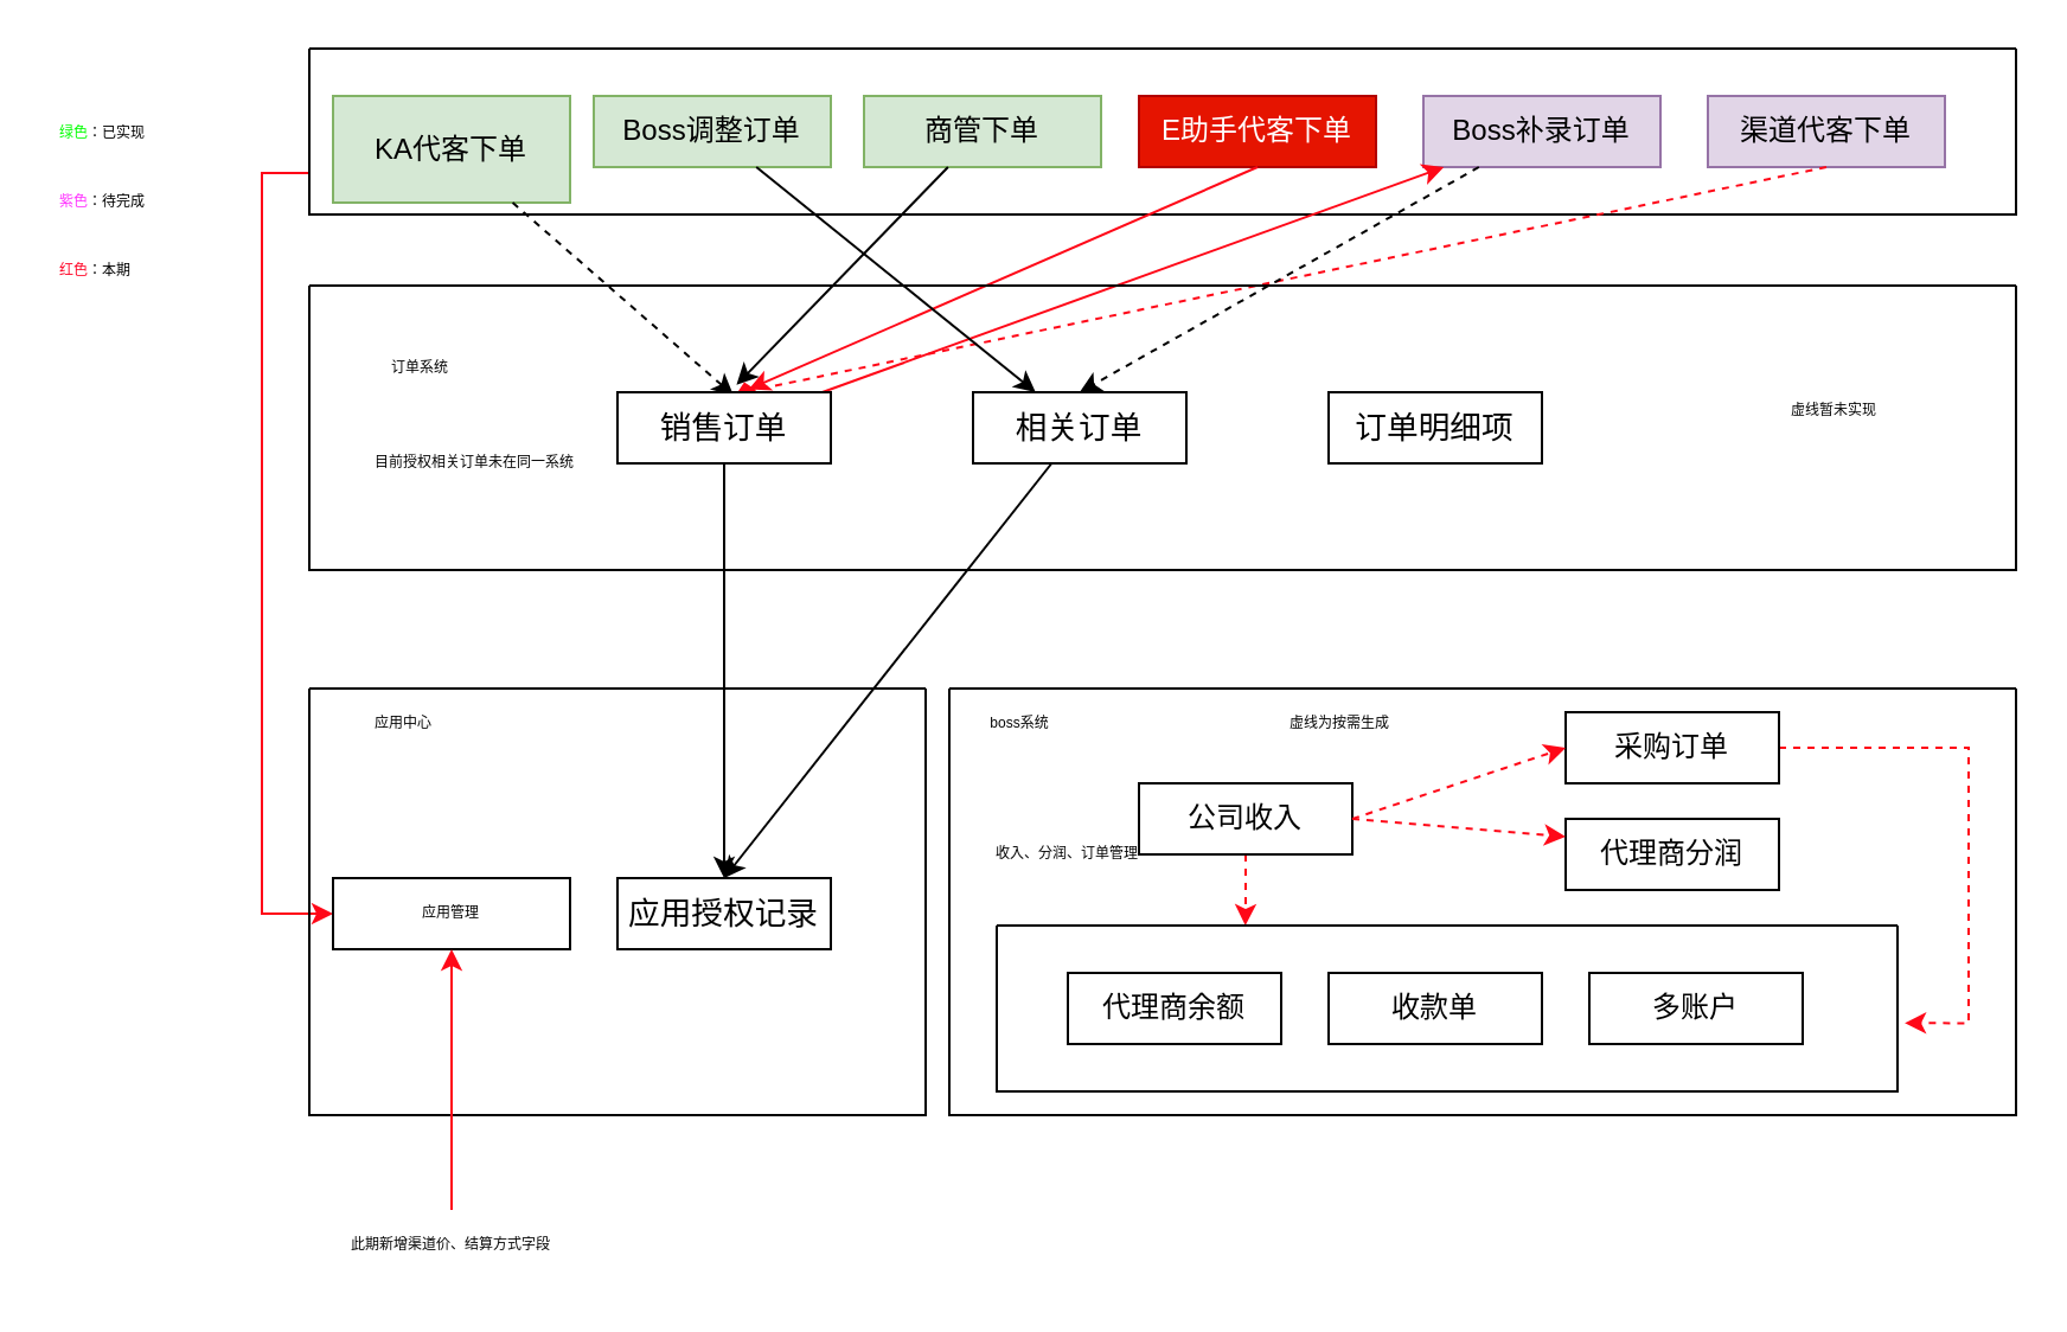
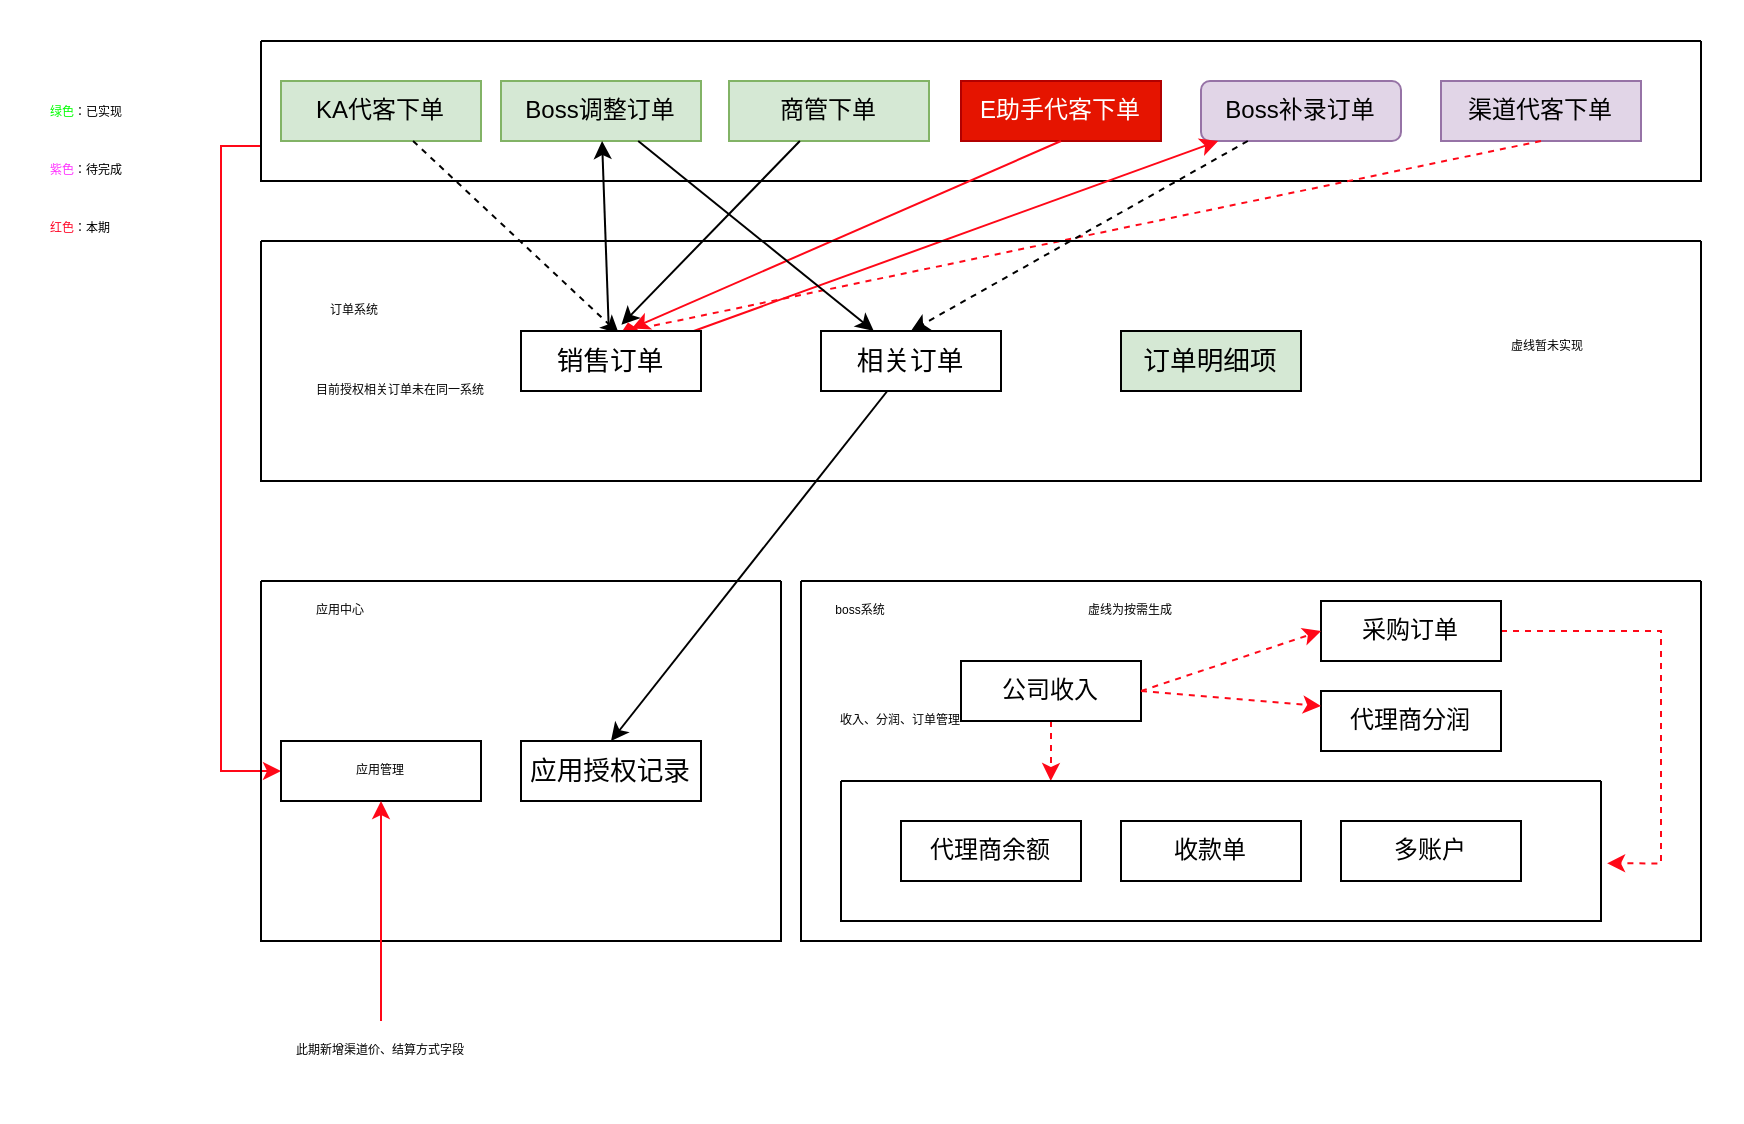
  <mxCell id="0" />
  <mxCell id="1" parent="0" />
  <mxCell id="2" style="edgeStyle=orthogonalEdgeStyle;rounded=0;sketch=0;orthogonalLoop=1;jettySize=auto;html=1;exitX=0;exitY=0.75;exitDx=0;exitDy=0;entryX=0;entryY=0.5;entryDx=0;entryDy=0;shadow=0;strokeColor=#FF0818;fontSize=6;fontColor=#050505;" edge="1" parent="1" source="3" target="30"><mxGeometry x="0.036" y="-30" relative="1" as="geometry"><mxPoint as="offset" /></mxGeometry></mxCell>
  <mxCell id="3" value="" style="swimlane;startSize=0;" vertex="1" parent="1"><mxGeometry x="130" y="20" width="720" height="70" as="geometry" /></mxCell>
- <mxCell id="4" value="KA代客下单" style="rounded=0;whiteSpace=wrap;html=1;fillColor=#d5e8d4;strokeColor=#82b366;" vertex="1" parent="3"><mxGeometry x="10" y="20" width="100" height="45" as="geometry" /></mxCell>
+ <mxCell id="4" value="KA代客下单" style="rounded=0;whiteSpace=wrap;html=1;fillColor=#d5e8d4;strokeColor=#82b366;" vertex="1" parent="3"><mxGeometry x="10" y="20" width="100" height="30" as="geometry" /></mxCell>
  <mxCell id="5" value="商管下单" style="rounded=0;whiteSpace=wrap;html=1;fillColor=#d5e8d4;strokeColor=#82b366;" vertex="1" parent="3"><mxGeometry x="234" y="20" width="100" height="30" as="geometry" /></mxCell>
- <mxCell id="6" value="Boss补录订单" style="rounded=0;whiteSpace=wrap;html=1;fillColor=#e1d5e7;strokeColor=#9673a6;" vertex="1" parent="3"><mxGeometry x="470" y="20" width="100" height="30" as="geometry" /></mxCell>
+ <mxCell id="6" value="Boss补录订单" style="whiteSpace=wrap;html=1;fillColor=#e1d5e7;strokeColor=#9673a6;rounded=1;" vertex="1" parent="3"><mxGeometry x="470" y="20" width="100" height="30" as="geometry" /></mxCell>
  <mxCell id="7" value="Boss调整订单" style="rounded=0;whiteSpace=wrap;html=1;fillColor=#d5e8d4;strokeColor=#82b366;" vertex="1" parent="3"><mxGeometry x="120" y="20" width="100" height="30" as="geometry" /></mxCell>
  <mxCell id="8" value="渠道代客下单" style="rounded=0;whiteSpace=wrap;html=1;fillColor=#e1d5e7;strokeColor=#9673a6;" vertex="1" parent="3"><mxGeometry x="590" y="20" width="100" height="30" as="geometry" /></mxCell>
  <mxCell id="9" value="E助手代客下单" style="rounded=0;whiteSpace=wrap;html=1;fillColor=#e51400;strokeColor=#B20000;fontColor=#ffffff;" vertex="1" parent="3"><mxGeometry x="350" y="20" width="100" height="30" as="geometry" /></mxCell>
  <mxCell id="10" value="&lt;h1&gt;&lt;span style=&quot;font-size: 6px; font-weight: 400;&quot;&gt;&lt;font color=&quot;#00ff00&quot;&gt;绿色&lt;/font&gt;：已实现&lt;br&gt;&lt;font color=&quot;#ff33ff&quot;&gt;紫色&lt;/font&gt;：待完成&lt;br&gt;&lt;font color=&quot;#ff0829&quot;&gt;红色&lt;/font&gt;：本期&lt;/span&gt;&lt;/h1&gt;" style="text;html=1;strokeColor=none;fillColor=none;spacing=5;spacingTop=-20;whiteSpace=wrap;overflow=hidden;rounded=0;" vertex="1" parent="1"><mxGeometry x="20" y="30" width="100" height="90" as="geometry" /></mxCell>
- <mxCell id="11" style="edgeStyle=none;rounded=0;sketch=0;orthogonalLoop=1;jettySize=auto;html=1;exitX=0.5;exitY=1;exitDx=0;exitDy=0;entryX=0.5;entryY=0;entryDx=0;entryDy=0;shadow=0;fontSize=6;fontColor=#FF0829;" edge="1" parent="1" source="24" target="28"><mxGeometry relative="1" as="geometry" /></mxCell>
+ <mxCell id="11" style="edgeStyle=none;rounded=0;sketch=0;orthogonalLoop=1;jettySize=auto;html=1;exitX=0.5;exitY=1;exitDx=0;exitDy=0;shadow=0;fontSize=6;fontColor=#FF0829;" edge="1" parent="1" source="24" target="7"><mxGeometry relative="1" as="geometry" /></mxCell>
  <mxCell id="12" style="edgeStyle=none;rounded=0;sketch=0;orthogonalLoop=1;jettySize=auto;html=1;shadow=0;fontSize=6;fontColor=#FF0829;strokeColor=#FF0818;" edge="1" parent="1" source="24" target="6"><mxGeometry relative="1" as="geometry" /></mxCell>
  <mxCell id="13" style="rounded=0;orthogonalLoop=1;jettySize=auto;html=1;entryX=0.544;entryY=0.044;entryDx=0;entryDy=0;entryPerimeter=0;fontSize=6;fontColor=#FF0829;dashed=1;" edge="1" parent="1" source="4" target="24"><mxGeometry relative="1" as="geometry" /></mxCell>
  <mxCell id="14" style="edgeStyle=none;rounded=0;orthogonalLoop=1;jettySize=auto;html=1;entryX=0.558;entryY=-0.104;entryDx=0;entryDy=0;entryPerimeter=0;fontSize=6;fontColor=#FF0829;" edge="1" parent="1" source="5" target="24"><mxGeometry relative="1" as="geometry" /></mxCell>
  <mxCell id="15" style="edgeStyle=none;rounded=0;orthogonalLoop=1;jettySize=auto;html=1;entryX=0.558;entryY=0.022;entryDx=0;entryDy=0;entryPerimeter=0;fontSize=6;fontColor=#FF0829;exitX=0.5;exitY=1;exitDx=0;exitDy=0;dashed=1;strokeColor=#FF0818;endArrow=diamond;" edge="1" parent="1" source="8" target="24"><mxGeometry relative="1" as="geometry" /></mxCell>
  <mxCell id="16" style="edgeStyle=none;rounded=0;orthogonalLoop=1;jettySize=auto;html=1;entryX=0.615;entryY=-0.041;entryDx=0;entryDy=0;entryPerimeter=0;fontSize=6;fontColor=#FF0829;exitX=0.5;exitY=1;exitDx=0;exitDy=0;strokeColor=#FF0818;" edge="1" parent="1" source="9" target="24"><mxGeometry relative="1" as="geometry" /></mxCell>
  <mxCell id="17" style="edgeStyle=none;rounded=0;sketch=0;orthogonalLoop=1;jettySize=auto;html=1;entryX=0.5;entryY=0;entryDx=0;entryDy=0;shadow=0;fontSize=6;fontColor=#FF0829;" edge="1" parent="1" source="25" target="28"><mxGeometry relative="1" as="geometry" /></mxCell>
  <mxCell id="18" style="edgeStyle=none;rounded=0;sketch=0;orthogonalLoop=1;jettySize=auto;html=1;shadow=0;fontSize=6;fontColor=#FF0829;" edge="1" parent="1" source="7" target="25"><mxGeometry relative="1" as="geometry" /></mxCell>
  <mxCell id="19" style="edgeStyle=none;rounded=0;sketch=0;orthogonalLoop=1;jettySize=auto;html=1;shadow=0;fontSize=6;fontColor=#FF0829;entryX=0.5;entryY=0;entryDx=0;entryDy=0;dashed=1;" edge="1" parent="1" source="6" target="25"><mxGeometry relative="1" as="geometry"><mxPoint x="330" y="250" as="targetPoint" /></mxGeometry></mxCell>
  <mxCell id="20" value="" style="swimlane;startSize=0;fontSize=6;fontColor=#FF0829;" vertex="1" parent="1"><mxGeometry x="130" y="120" width="720" height="120" as="geometry" /></mxCell>
  <mxCell id="21" value="&lt;font color=&quot;#050505&quot;&gt;订单系统&lt;/font&gt;" style="text;html=1;strokeColor=none;fillColor=none;align=center;verticalAlign=middle;whiteSpace=wrap;rounded=0;fontSize=6;fontColor=#FF0829;" vertex="1" parent="20"><mxGeometry x="17" y="20" width="60" height="30" as="geometry" /></mxCell>
  <mxCell id="22" value="目前授权相关订单未在同一系统" style="text;html=1;strokeColor=none;fillColor=none;align=center;verticalAlign=middle;whiteSpace=wrap;rounded=0;fontSize=6;fontColor=#050505;" vertex="1" parent="20"><mxGeometry x="20" y="60" width="100" height="30" as="geometry" /></mxCell>
  <mxCell id="23" value="虚线暂未实现" style="text;html=1;strokeColor=none;fillColor=none;align=center;verticalAlign=middle;whiteSpace=wrap;rounded=0;fontSize=6;fontColor=#050505;" vertex="1" parent="20"><mxGeometry x="597" y="45" width="93" height="15" as="geometry" /></mxCell>
  <mxCell id="24" value="&lt;span style=&quot;font-size: 13.333px;&quot;&gt;销售订单&lt;/span&gt;" style="rounded=0;whiteSpace=wrap;html=1;" vertex="1" parent="20"><mxGeometry x="130" y="45" width="90" height="30" as="geometry" /></mxCell>
  <mxCell id="25" value="&lt;span style=&quot;font-size: 13.333px;&quot;&gt;相关订单&lt;/span&gt;" style="rounded=0;whiteSpace=wrap;html=1;" vertex="1" parent="20"><mxGeometry x="280" y="45" width="90" height="30" as="geometry" /></mxCell>
- <mxCell id="26" value="&lt;span style=&quot;font-size: 13.333px;&quot;&gt;订单明细项&lt;/span&gt;" style="rounded=0;whiteSpace=wrap;html=1;" vertex="1" parent="20"><mxGeometry x="430" y="45" width="90" height="30" as="geometry" /></mxCell>
+ <mxCell id="26" value="&lt;span style=&quot;font-size: 13.333px;&quot;&gt;订单明细项&lt;/span&gt;" style="rounded=0;whiteSpace=wrap;html=1;fillColor=#d5e8d4;" vertex="1" parent="20"><mxGeometry x="430" y="45" width="90" height="30" as="geometry" /></mxCell>
  <mxCell id="27" value="" style="swimlane;startSize=0;fontSize=6;fontColor=#050505;" vertex="1" parent="1"><mxGeometry x="130" y="290" width="260" height="180" as="geometry" /></mxCell>
  <mxCell id="28" value="&lt;span style=&quot;font-size: 13.333px;&quot;&gt;应用授权记录&lt;/span&gt;" style="rounded=0;whiteSpace=wrap;html=1;" vertex="1" parent="27"><mxGeometry x="130" y="80" width="90" height="30" as="geometry" /></mxCell>
  <mxCell id="29" value="应用中心" style="text;html=1;strokeColor=none;fillColor=none;align=center;verticalAlign=middle;whiteSpace=wrap;rounded=0;fontSize=6;fontColor=#050505;" vertex="1" parent="27"><mxGeometry x="10" width="60" height="30" as="geometry" /></mxCell>
  <mxCell id="30" value="应用管理" style="rounded=0;whiteSpace=wrap;html=1;fontSize=6;fontColor=#050505;" vertex="1" parent="27"><mxGeometry x="10" y="80" width="100" height="30" as="geometry" /></mxCell>
  <mxCell id="31" value="" style="swimlane;startSize=0;fontSize=6;fontColor=#050505;" vertex="1" parent="1"><mxGeometry x="400" y="290" width="450" height="180" as="geometry" /></mxCell>
  <mxCell id="32" value="boss系统" style="text;html=1;strokeColor=none;fillColor=none;align=center;verticalAlign=middle;whiteSpace=wrap;rounded=0;fontSize=6;fontColor=#050505;" vertex="1" parent="31"><mxGeometry width="60" height="30" as="geometry" /></mxCell>
  <mxCell id="33" value="收入、分润、订单管理" style="text;html=1;strokeColor=none;fillColor=none;align=center;verticalAlign=middle;whiteSpace=wrap;rounded=0;fontSize=6;fontColor=#050505;" vertex="1" parent="31"><mxGeometry x="10" y="60" width="80" height="20" as="geometry" /></mxCell>
  <mxCell id="34" style="edgeStyle=orthogonalEdgeStyle;rounded=0;sketch=0;orthogonalLoop=1;jettySize=auto;html=1;entryX=0.276;entryY=0;entryDx=0;entryDy=0;entryPerimeter=0;shadow=0;strokeColor=#FF0818;fontSize=6;fontColor=#050505;dashed=1;" edge="1" parent="31" source="35" target="44"><mxGeometry relative="1" as="geometry" /></mxCell>
  <mxCell id="35" value="公司收入" style="rounded=0;whiteSpace=wrap;html=1;" vertex="1" parent="31"><mxGeometry x="80" y="40" width="90" height="30" as="geometry" /></mxCell>
  <mxCell id="36" style="edgeStyle=orthogonalEdgeStyle;rounded=0;sketch=0;orthogonalLoop=1;jettySize=auto;html=1;exitX=1;exitY=0.5;exitDx=0;exitDy=0;entryX=1.008;entryY=0.588;entryDx=0;entryDy=0;entryPerimeter=0;shadow=0;strokeColor=#FF0818;fontSize=6;fontColor=#050505;dashed=1;" edge="1" parent="31" source="37" target="44"><mxGeometry relative="1" as="geometry"><Array as="points"><mxPoint x="430" y="25" /><mxPoint x="430" y="141" /></Array></mxGeometry></mxCell>
  <mxCell id="37" value="采购订单" style="rounded=0;whiteSpace=wrap;html=1;" vertex="1" parent="31"><mxGeometry x="260" y="10" width="90" height="30" as="geometry" /></mxCell>
  <mxCell id="38" style="edgeStyle=none;rounded=0;orthogonalLoop=1;jettySize=auto;html=1;entryX=0;entryY=0.5;entryDx=0;entryDy=0;fontSize=6;fontColor=#FF0829;exitX=1;exitY=0.5;exitDx=0;exitDy=0;shadow=0;dashed=1;strokeColor=#FF0818;" edge="1" parent="31" source="35" target="37"><mxGeometry relative="1" as="geometry" /></mxCell>
  <mxCell id="39" value="代理商分润" style="rounded=0;whiteSpace=wrap;html=1;" vertex="1" parent="31"><mxGeometry x="260" y="55" width="90" height="30" as="geometry" /></mxCell>
  <mxCell id="40" style="edgeStyle=none;rounded=0;orthogonalLoop=1;jettySize=auto;html=1;entryX=0;entryY=0.25;entryDx=0;entryDy=0;fontSize=6;fontColor=#FF0829;exitX=1;exitY=0.5;exitDx=0;exitDy=0;shadow=0;dashed=1;strokeColor=#FF0818;" edge="1" parent="31" source="35" target="39"><mxGeometry relative="1" as="geometry" /></mxCell>
  <mxCell id="41" value="代理商余额" style="rounded=0;whiteSpace=wrap;html=1;" vertex="1" parent="31"><mxGeometry x="50" y="120" width="90" height="30" as="geometry" /></mxCell>
  <mxCell id="42" value="收款单" style="rounded=0;whiteSpace=wrap;html=1;" vertex="1" parent="31"><mxGeometry x="160" y="120" width="90" height="30" as="geometry" /></mxCell>
  <mxCell id="43" value="多账户" style="rounded=0;whiteSpace=wrap;html=1;" vertex="1" parent="31"><mxGeometry x="270" y="120" width="90" height="30" as="geometry" /></mxCell>
  <mxCell id="44" value="" style="swimlane;startSize=0;fontSize=6;fontColor=#050505;" vertex="1" parent="31"><mxGeometry x="20" y="100" width="380" height="70" as="geometry" /></mxCell>
  <mxCell id="45" value="虚线为按需生成" style="text;html=1;strokeColor=none;fillColor=none;align=center;verticalAlign=middle;whiteSpace=wrap;rounded=0;fontSize=6;fontColor=#050505;" vertex="1" parent="31"><mxGeometry x="100" width="130" height="30" as="geometry" /></mxCell>
  <mxCell id="46" style="edgeStyle=orthogonalEdgeStyle;rounded=0;sketch=0;orthogonalLoop=1;jettySize=auto;html=1;entryX=0.5;entryY=1;entryDx=0;entryDy=0;shadow=0;strokeColor=#FF0818;fontSize=6;fontColor=#050505;" edge="1" parent="1" source="47" target="30"><mxGeometry relative="1" as="geometry" /></mxCell>
  <mxCell id="47" value="此期新增渠道价、结算方式字段" style="text;html=1;strokeColor=none;fillColor=none;align=center;verticalAlign=middle;whiteSpace=wrap;rounded=0;fontSize=6;fontColor=#050505;" vertex="1" parent="1"><mxGeometry x="100" y="510" width="180" height="30" as="geometry" /></mxCell>
